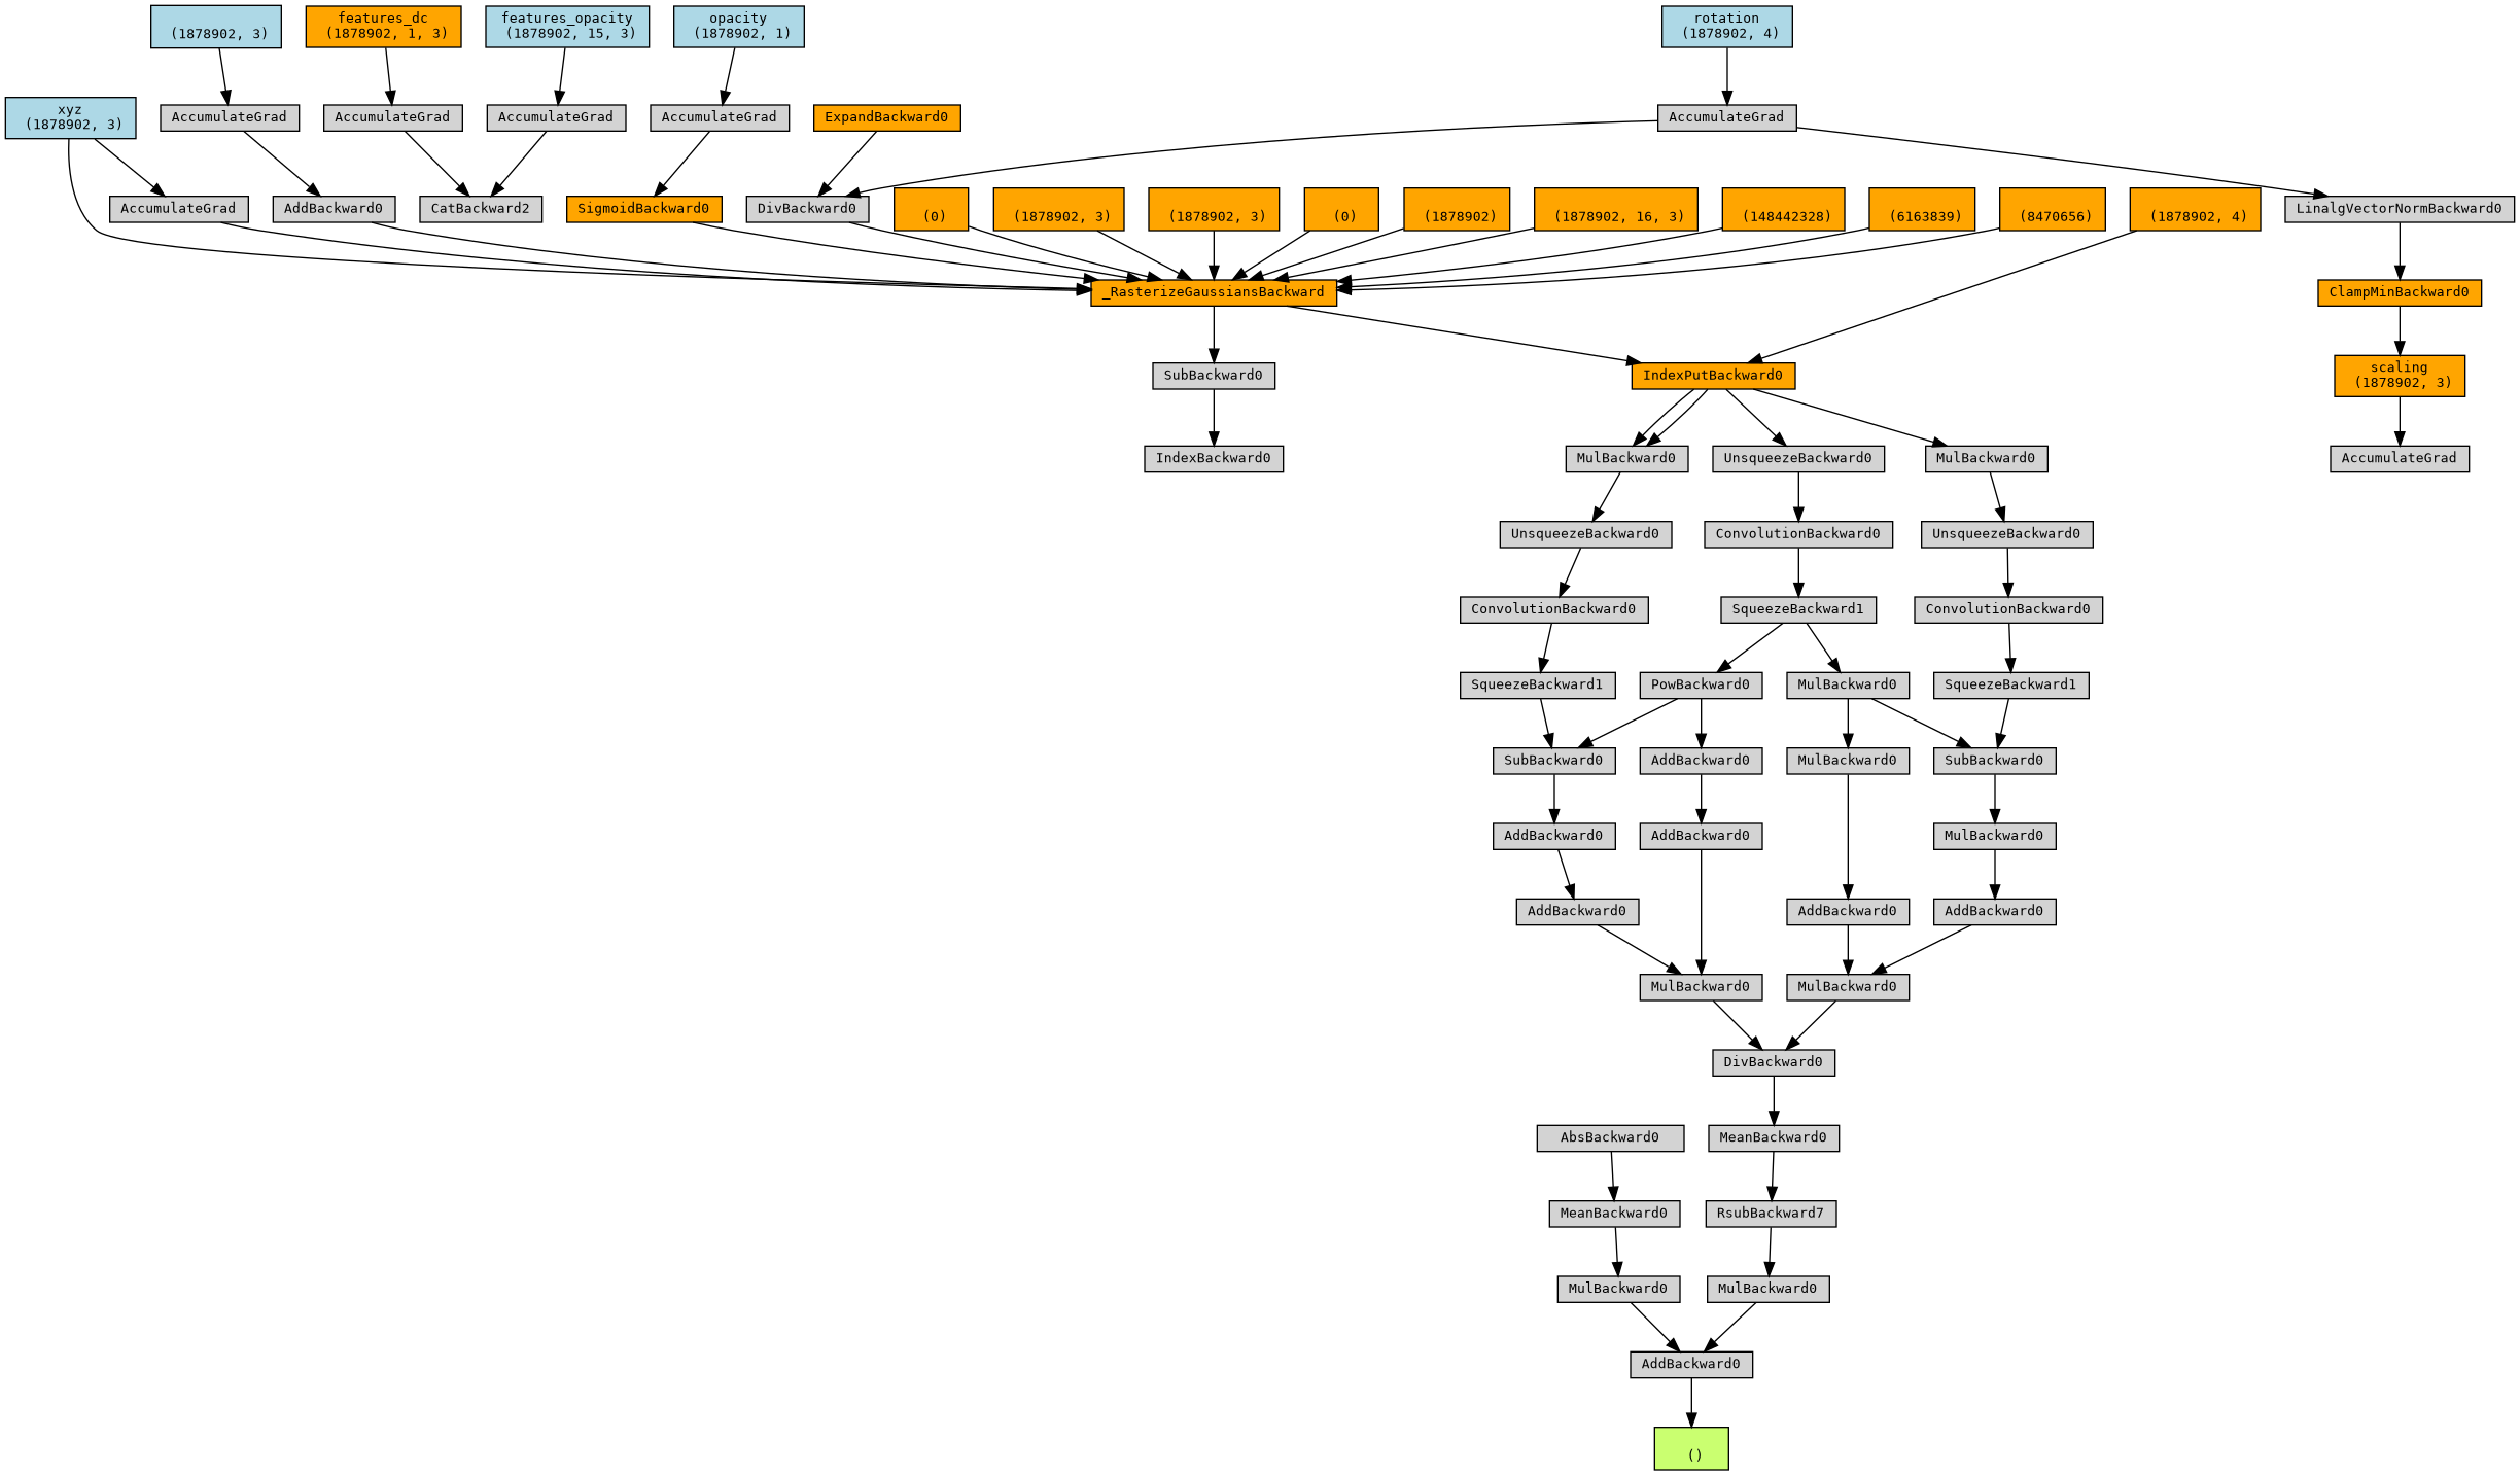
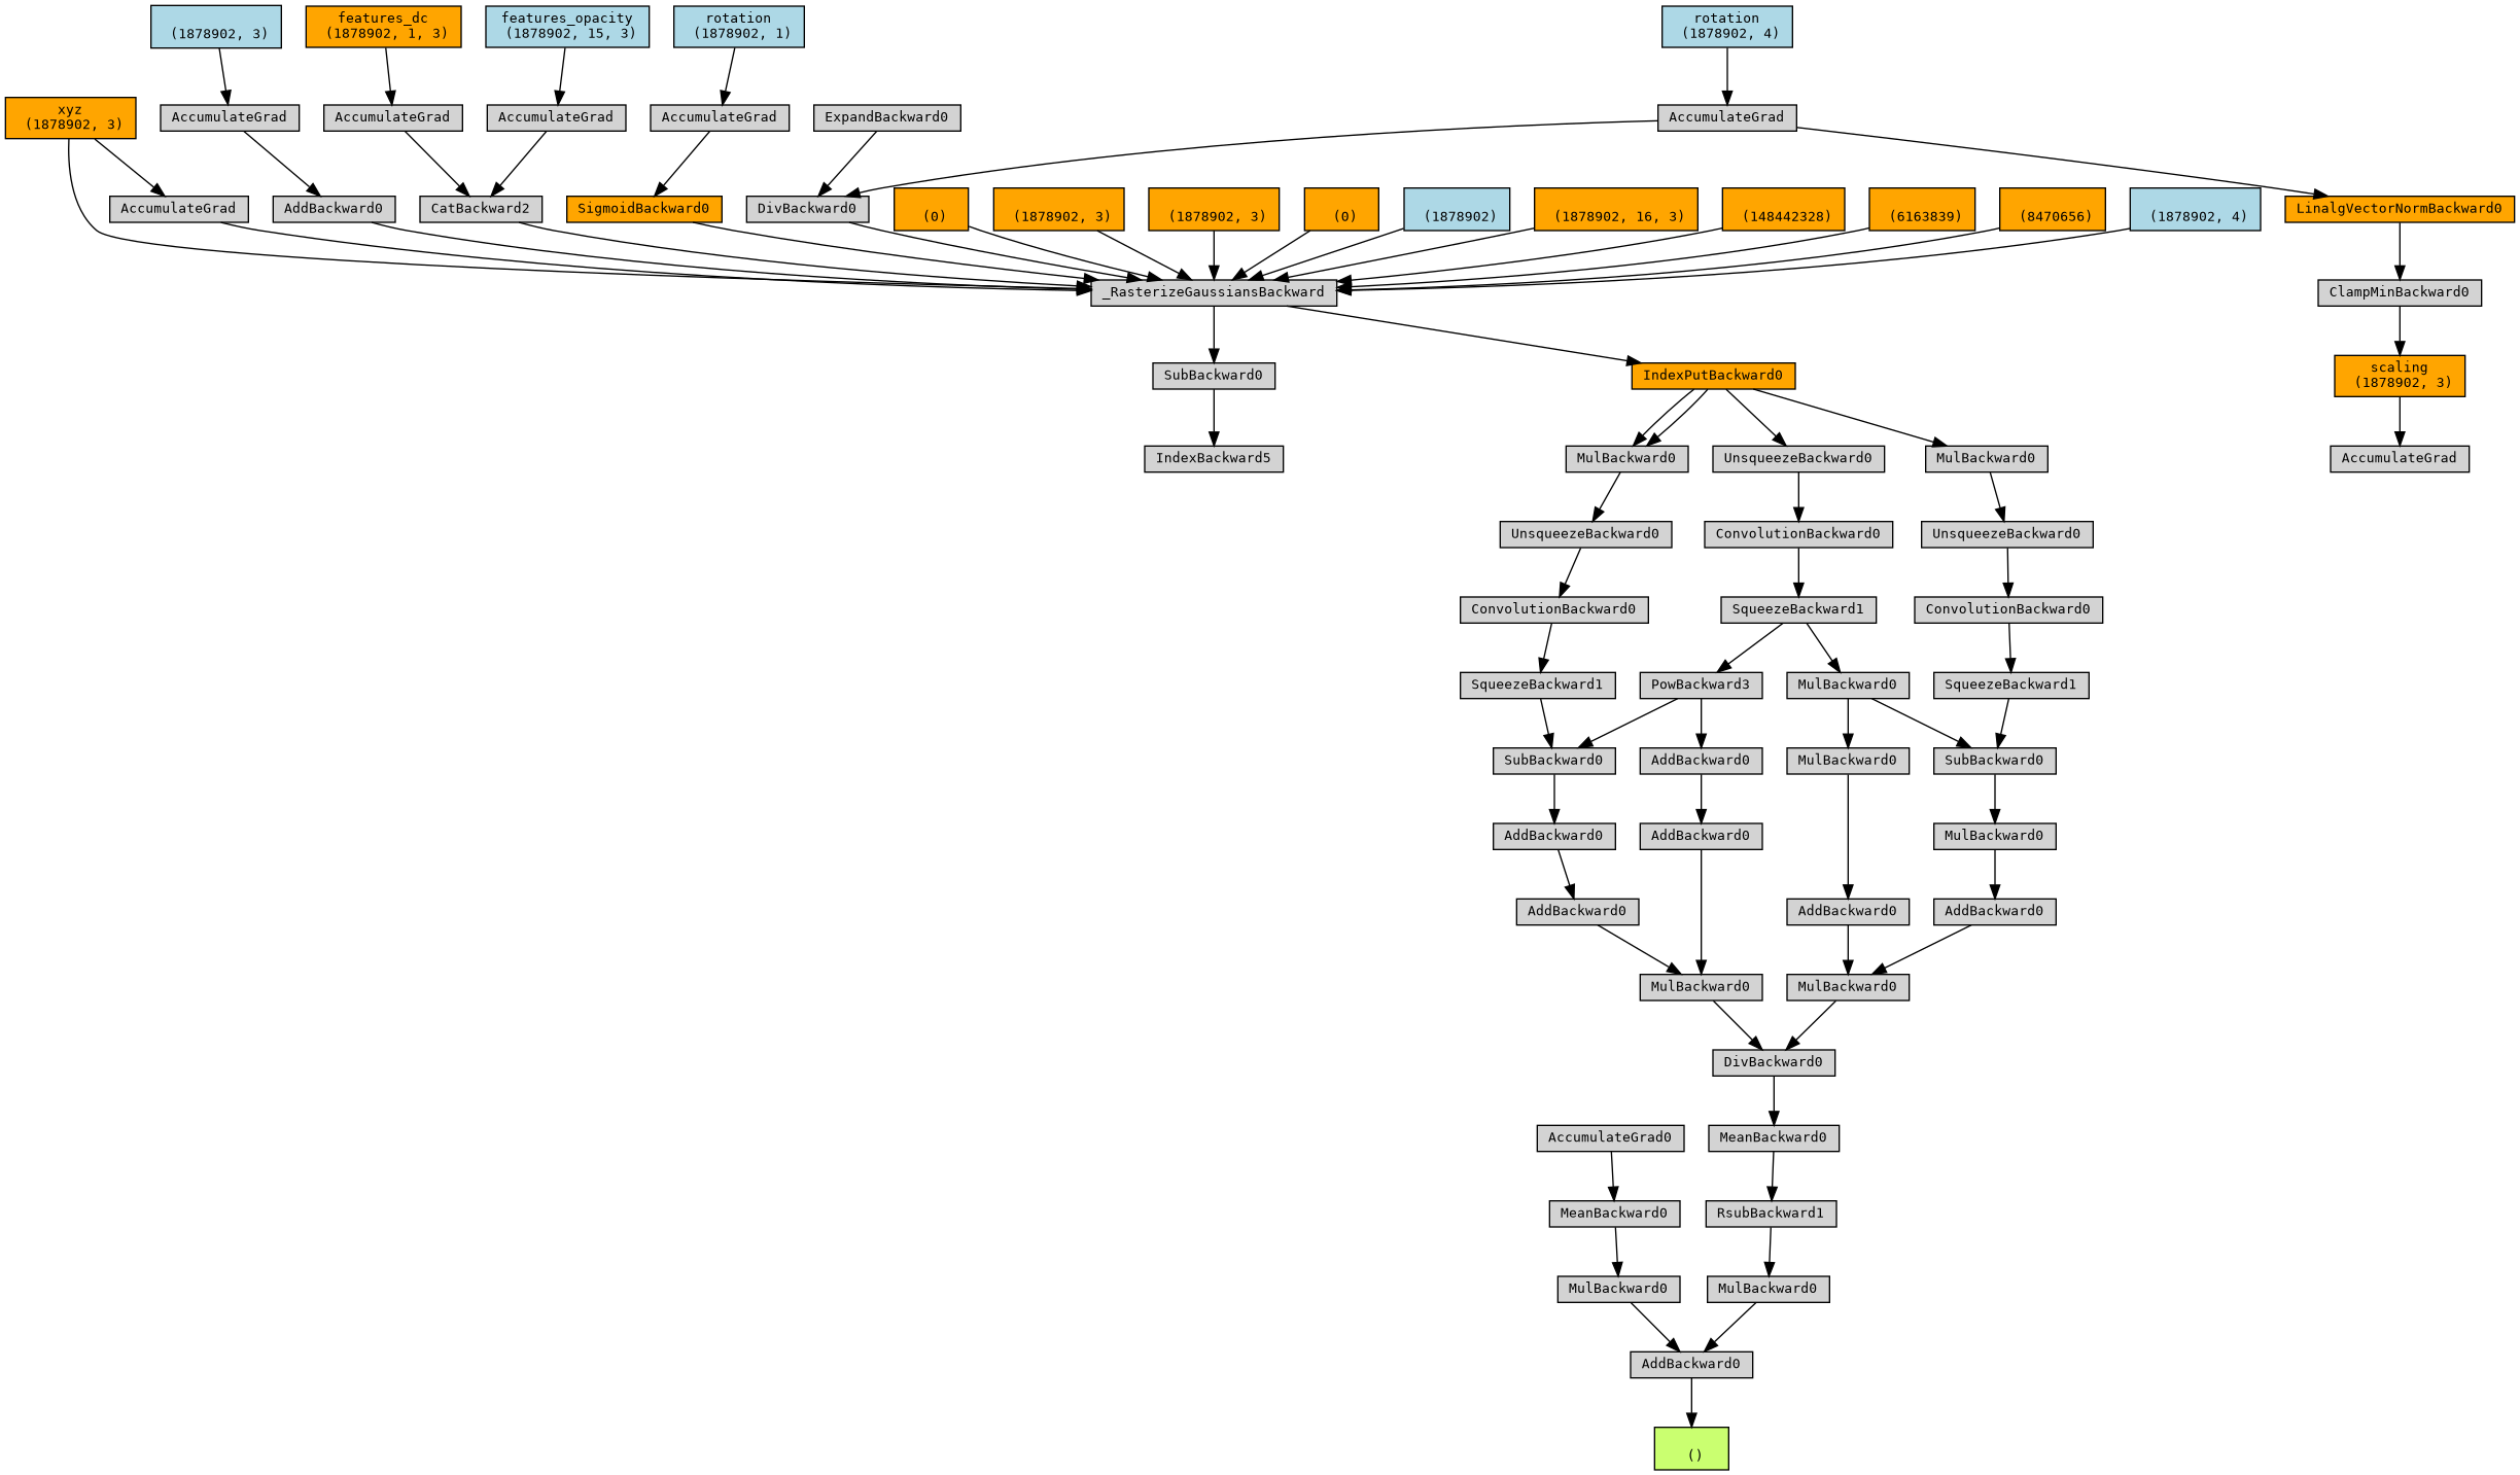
  digraph {
    node [align=left fontname=monospace fontsize=10 ranksep=0.1 shape=box style=filled]
    n1 [fillcolor=darkolivegreen1 height=0.2 label="\n ()"]
    n2 [height=0.2 label=AddBackward0]
    n3 [height=0.2 label=MulBackward0]
    n4 [height=0.2 label=MeanBackward0]
-   n5 [height=0.2 label=AbsBackward0]
-   n6 [height=0.2 label=IndexBackward0]
+   n5 [height=0.2 label=AccumulateGrad0]
+   n6 [height=0.2 label=IndexBackward5]
    n7 [height=0.2 label=SubBackward0]
-   n8 [height=0.2 label=_RasterizeGaussiansBackward fillcolor=orange]
+   n8 [height=0.2 label=_RasterizeGaussiansBackward]
    n9 [fillcolor=orange height=0.2 label=IndexPutBackward0]
    n10 [height=0.2 label=UnsqueezeBackward0]
    n11 [height=0.2 label=MulBackward0]
    n12 [height=0.2 label=MulBackward0]
    n13 [height=0.2 label=AccumulateGrad]
-   n14 [fillcolor=lightblue height=0.2 label="xyz\n (1878902, 3)"]
+   n14 [fillcolor=orange height=0.2 label="xyz\n (1878902, 3)"]
    n15 [height=0.2 label=AddBackward0]
    n16 [height=0.2 label=AccumulateGrad]
    n17 [fillcolor=lightblue height=0.2 label="\n (1878902, 3)"]
    n18 [height=0.2 label=CatBackward2]
    n19 [height=0.2 label=AccumulateGrad]
    n20 [fillcolor=orange height=0.2 label="features_dc\n (1878902, 1, 3)"]
    n21 [height=0.2 label=AccumulateGrad]
    n22 [fillcolor=lightblue height=0.2 label="features_opacity\n (1878902, 15, 3)"]
    n23 [fillcolor=orange height=0.2 label=SigmoidBackward0]
    n24 [height=0.2 label=AccumulateGrad]
-   n25 [fillcolor=lightblue height=0.2 label="opacity\n (1878902, 1)"]
+   n25 [fillcolor=lightblue height=0.2 label="rotation\n (1878902, 1)"]
    n26 [height=0.2 label=AccumulateGrad]
    n27 [fillcolor=orange height=0.2 label="scaling\n (1878902, 3)"]
    n28 [height=0.2 label=DivBackward0]
    n29 [height=0.2 label=AccumulateGrad]
-   n30 [height=0.2 label=LinalgVectorNormBackward0]
-   n31 [height=0.2 label=ClampMinBackward0 fillcolor=orange]
+   n30 [height=0.2 label=LinalgVectorNormBackward0 fillcolor=orange]
+   n31 [height=0.2 label=ClampMinBackward0]
    n32 [fillcolor=lightblue height=0.2 label="rotation\n (1878902, 4)"]
-   n33 [height=0.2 label=ExpandBackward0 fillcolor=orange]
+   n33 [height=0.2 label=ExpandBackward0]
    n34 [fillcolor=orange height=0.2 label="\n (0)"]
    n35 [fillcolor=orange height=0.2 label="\n (1878902, 3)"]
    n36 [fillcolor=orange height=0.2 label="\n (1878902, 3)"]
-   n37 [fillcolor=orange height=0.2 label="\n (1878902, 4)"]
+   n37 [fillcolor=lightblue height=0.2 label="\n (1878902, 4)"]
    n38 [fillcolor=orange height=0.2 label="\n (0)"]
-   n39 [fillcolor=orange height=0.2 label="\n (1878902)"]
+   n39 [fillcolor=lightblue height=0.2 label="\n (1878902)"]
    n40 [fillcolor=orange height=0.2 label="\n (1878902, 16, 3)"]
    n41 [fillcolor=orange height=0.2 label="\n (148442328)"]
    n42 [fillcolor=orange height=0.2 label="\n (6163839)"]
    n43 [fillcolor=orange height=0.2 label="\n (8470656)"]
    n44 [height=0.2 label=MulBackward0]
-   n45 [height=0.2 label=RsubBackward7]
+   n45 [height=0.2 label=RsubBackward1]
    n46 [height=0.2 label=MeanBackward0]
    n47 [height=0.2 label=DivBackward0]
    n48 [height=0.2 label=MulBackward0]
    n49 [height=0.2 label=AddBackward0]
    n50 [height=0.2 label=MulBackward0]
    n51 [height=0.2 label=MulBackward0]
    n52 [height=0.2 label=SubBackward0]
    n53 [height=0.2 label=MulBackward0]
    n54 [height=0.2 label=SqueezeBackward1]
-   n55 [height=0.2 label=PowBackward0]
+   n55 [height=0.2 label=PowBackward3]
    n56 [height=0.2 label=AddBackward0]
    n57 [height=0.2 label=SubBackward0]
    n58 [height=0.2 label=ConvolutionBackward0]
    n59 [height=0.2 label=UnsqueezeBackward0]
    n60 [height=0.2 label=UnsqueezeBackward0]
    n61 [height=0.2 label=AddBackward0]
    n62 [height=0.2 label=SqueezeBackward1]
    n63 [height=0.2 label=ConvolutionBackward0]
    n64 [height=0.2 label=MulBackward0]
    n65 [height=0.2 label=AddBackward0]
    n66 [height=0.2 label=AddBackward0]
    n67 [height=0.2 label=AddBackward0]
    n68 [height=0.2 label=SqueezeBackward1]
    n69 [height=0.2 label=ConvolutionBackward0]
    n2 -> n1
    n3 -> n2
    n4 -> n3
    n5 -> n4
    n7 -> n6
    n8 -> n7
    n8 -> n9
    n9 -> n10
    n9 -> n11
    n9 -> n12
    n9 -> n12
    n10 -> n58
    n11 -> n59
    n12 -> n60
    n13 -> n8
    n14 -> n8
    n14 -> n13
    n15 -> n8
    n16 -> n15
    n17 -> n16
+   n18 -> n8
    n19 -> n18
    n20 -> n19
    n21 -> n18
    n22 -> n21
    n23 -> n8
    n24 -> n23
    n25 -> n24
    n27 -> n26
    n28 -> n8
    n29 -> n28
    n29 -> n30
    n30 -> n31
    n31 -> n27
    n32 -> n29
    n33 -> n28
    n34 -> n8
    n35 -> n8
    n36 -> n8
-   n37 -> n9
+   n37 -> n8
    n38 -> n8
    n39 -> n8
    n40 -> n8
    n41 -> n8
    n42 -> n8
    n43 -> n8
    n44 -> n2
    n45 -> n44
    n46 -> n45
    n47 -> n46
    n48 -> n47
    n49 -> n48
    n50 -> n49
    n51 -> n50
    n51 -> n52
    n52 -> n53
    n53 -> n61
    n54 -> n51
    n54 -> n55
    n55 -> n56
    n55 -> n57
    n56 -> n65
    n57 -> n66
    n58 -> n54
    n59 -> n63
    n60 -> n69
    n61 -> n48
    n62 -> n52
    n63 -> n62
    n64 -> n47
    n65 -> n64
    n66 -> n67
    n67 -> n64
    n68 -> n57
    n69 -> n68
  }
